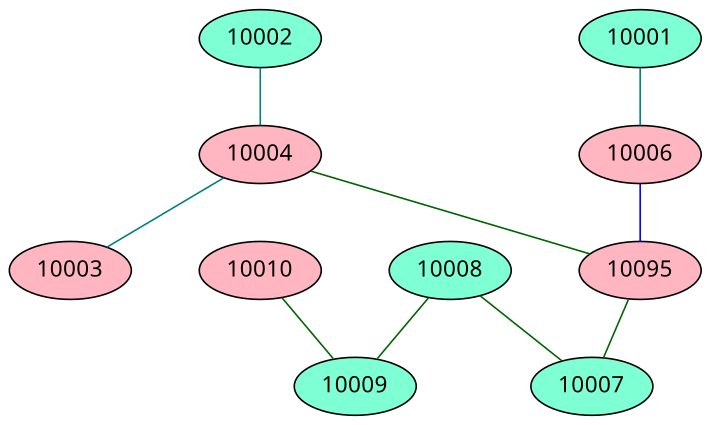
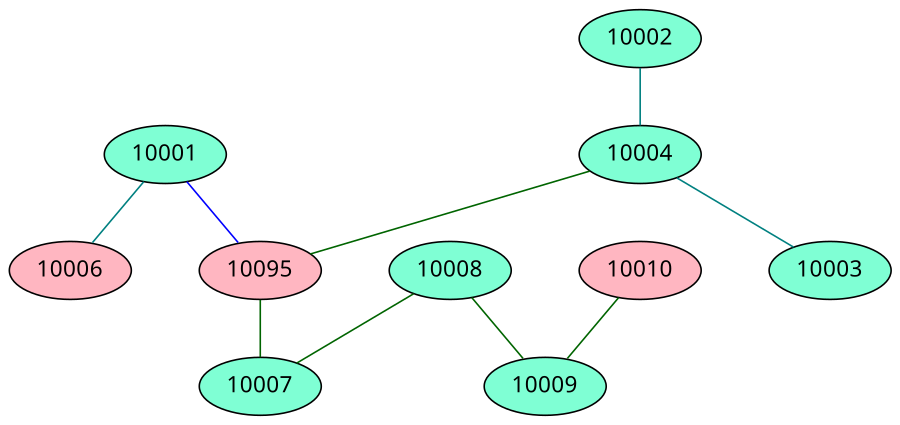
  graph {
    fontname="Noto Sans"
    nodesep=0.6
    splines=true
    node [fillcolor=aquamarine fontname="Noto Sans" style=filled]
    edge [color=darkgreen fontname="Noto Sans"]
    10006 [fillcolor=lightpink]
    10001
    n3 [fillcolor=lightpink label=10095]
    10007
-   10004 [fillcolor=lightpink]
-   10003 [fillcolor=lightpink]
+   10004
+   10003
    10002
    n8 [label=10008 shape=ellipse]
    10009
    10010 [fillcolor=lightpink]
-   10006 -- n3 [color=blue]
+   10001 -- n3 [color=blue]
    10001 -- 10006 [color=teal]
    n3 -- 10007
    10004 -- n3
    10004 -- 10003 [color=teal]
    10002 -- 10004 [color=teal]
    n8 -- 10007
    n8 -- 10009
    10010 -- 10009
  }
